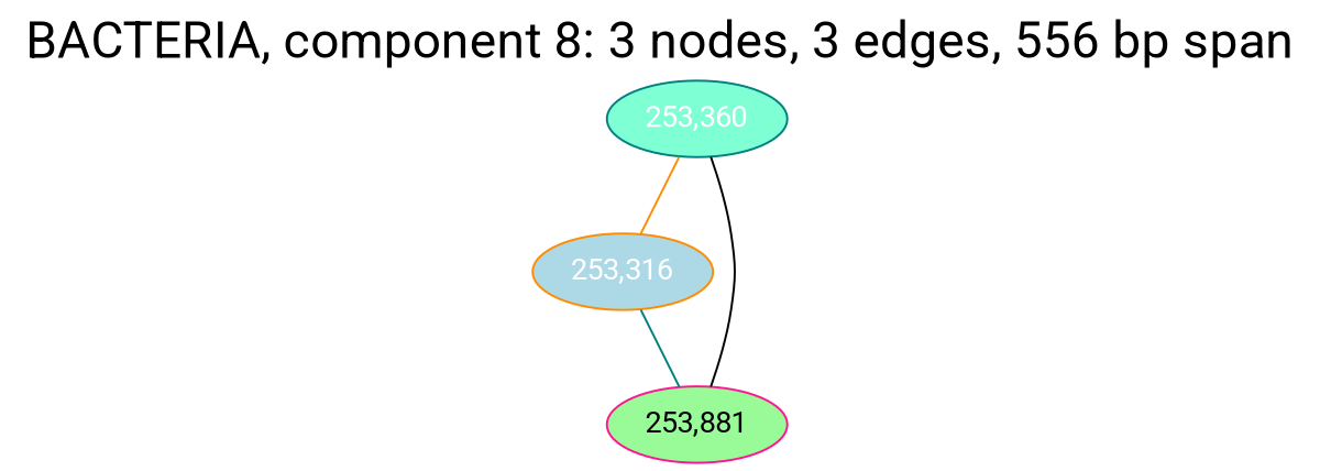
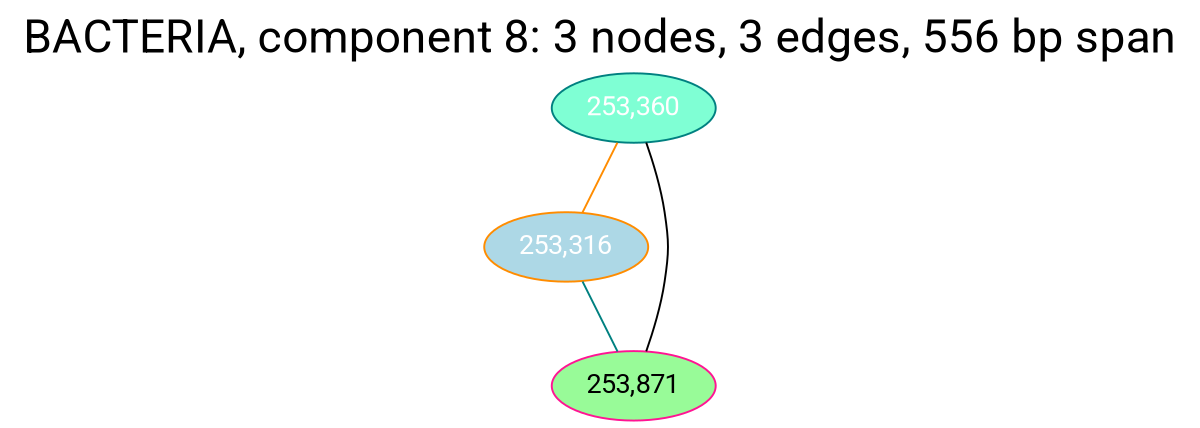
  graph {
    fontsize=24
    label="BACTERIA, component 8: 3 nodes, 3 edges, 556 bp span"
    labelloc=t
    fontname=Roboto
    node [fontcolor="#ffffff" style=filled fontname=Roboto]
    edge [fontname=Roboto]
    "253,360" [fillcolor=aquamarine color=teal]
    "253,316" [fillcolor=lightblue color=darkorange]
-   "253,871" [fillcolor=palegreen fontcolor="#000000" color=deeppink label="253,881"]
+   "253,871" [fillcolor=palegreen fontcolor="#000000" color=deeppink]
    "253,360" -- "253,316" [color=darkorange]
    "253,360" -- "253,871" [color=black]
    "253,316" -- "253,871" [color=teal]
  }
